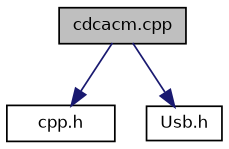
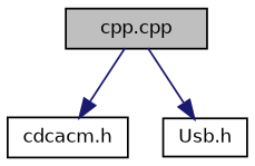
  digraph {
    node [color=black fillcolor=white fontname=Helvetica fontsize=10 shape=record style=filled]
    edge [color=midnightblue fontname=Helvetica fontsize=10 labelfontname=Helvetica labelfontsize=10 style=solid]
-   n1 [fillcolor=grey75 fontcolor=black height=0.2 label="cdcacm.cpp" width=0.4]
-   n2 [height=0.2 label="cpp.h" width=0.4]
+   n1 [fillcolor=grey75 fontcolor=black height=0.2 label="cpp.cpp" width=0.4]
+   n2 [height=0.2 label="cdcacm.h" width=0.4]
    n3 [height=0.2 label="Usb.h" width=0.4]
    n1 -> n2
    n1 -> n3
  }
